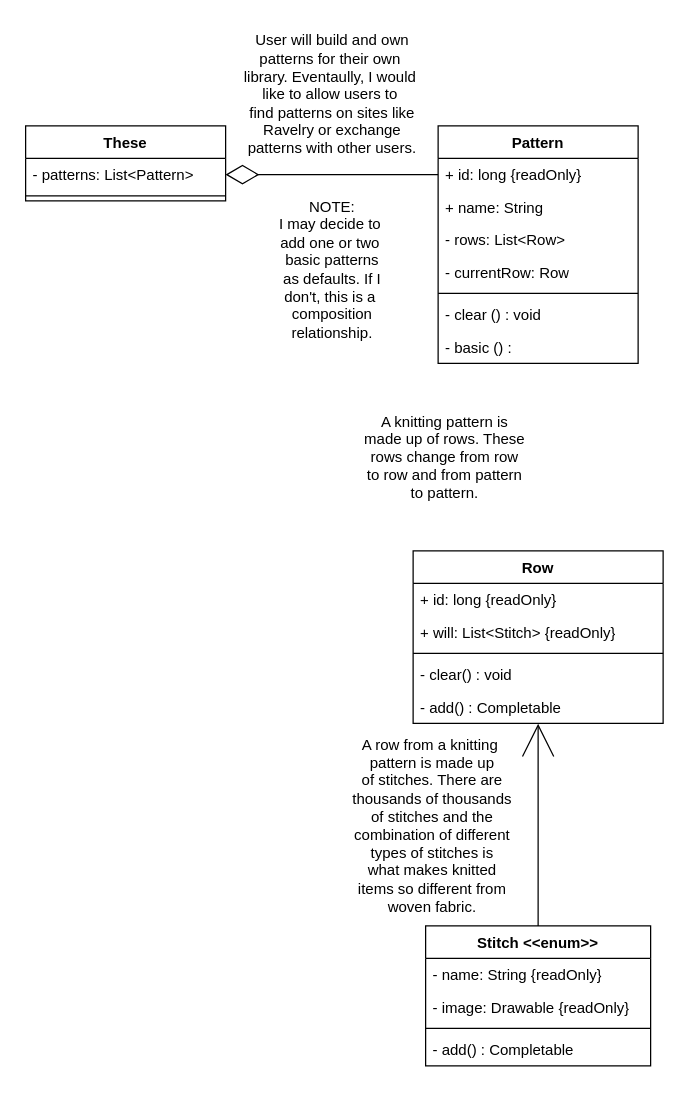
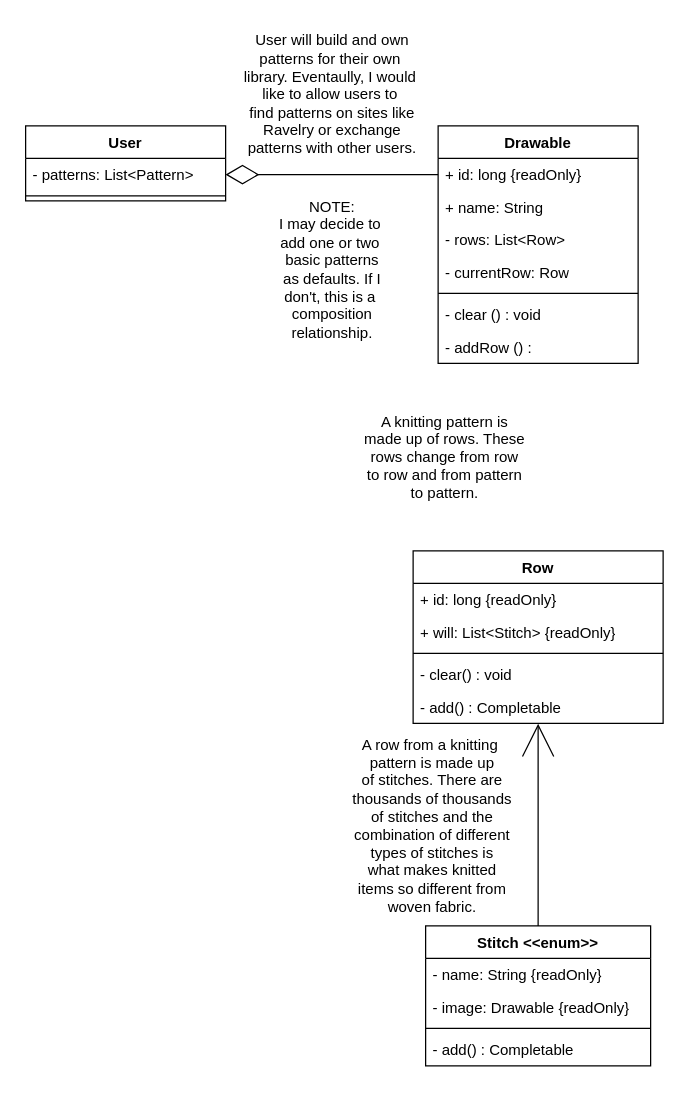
  <mxCell id="0" />
  <mxCell id="1" parent="0" />
- <mxCell id="2" value="These" style="swimlane;fontStyle=1;align=center;verticalAlign=top;childLayout=stackLayout;horizontal=1;startSize=26;horizontalStack=0;resizeParent=1;resizeParentMax=0;resizeLast=0;collapsible=1;marginBottom=0;whiteSpace=wrap;html=1;" parent="1" vertex="1"><mxGeometry x="20" y="100" width="160" height="60" as="geometry" /></mxCell>
+ <mxCell id="2" value="User" style="swimlane;fontStyle=1;align=center;verticalAlign=top;childLayout=stackLayout;horizontal=1;startSize=26;horizontalStack=0;resizeParent=1;resizeParentMax=0;resizeLast=0;collapsible=1;marginBottom=0;whiteSpace=wrap;html=1;" parent="1" vertex="1"><mxGeometry x="20" y="100" width="160" height="60" as="geometry" /></mxCell>
  <mxCell id="3" value="- patterns: List&amp;lt;Pattern&amp;gt;" style="text;strokeColor=none;fillColor=none;align=left;verticalAlign=top;spacingLeft=4;spacingRight=4;overflow=hidden;rotatable=0;points=[[0,0.5],[1,0.5]];portConstraint=eastwest;whiteSpace=wrap;html=1;" parent="2" vertex="1"><mxGeometry y="26" width="160" height="26" as="geometry" /></mxCell>
  <mxCell id="4" value="" style="line;strokeWidth=1;fillColor=none;align=left;verticalAlign=middle;spacingTop=-1;spacingLeft=3;spacingRight=3;rotatable=0;labelPosition=right;points=[];portConstraint=eastwest;strokeColor=inherit;" parent="2" vertex="1"><mxGeometry y="52" width="160" height="8" as="geometry" /></mxCell>
- <mxCell id="5" value="Pattern" style="swimlane;fontStyle=1;align=center;verticalAlign=top;childLayout=stackLayout;horizontal=1;startSize=26;horizontalStack=0;resizeParent=1;resizeParentMax=0;resizeLast=0;collapsible=1;marginBottom=0;whiteSpace=wrap;html=1;" parent="1" vertex="1"><mxGeometry x="350" y="100" width="160" height="190" as="geometry" /></mxCell>
+ <mxCell id="5" value="Drawable" style="swimlane;fontStyle=1;align=center;verticalAlign=top;childLayout=stackLayout;horizontal=1;startSize=26;horizontalStack=0;resizeParent=1;resizeParentMax=0;resizeLast=0;collapsible=1;marginBottom=0;whiteSpace=wrap;html=1;" parent="1" vertex="1"><mxGeometry x="350" y="100" width="160" height="190" as="geometry" /></mxCell>
  <mxCell id="6" value="+ id: long {readOnly}" style="text;strokeColor=none;fillColor=none;align=left;verticalAlign=top;spacingLeft=4;spacingRight=4;overflow=hidden;rotatable=0;points=[[0,0.5],[1,0.5]];portConstraint=eastwest;whiteSpace=wrap;html=1;" parent="5" vertex="1"><mxGeometry y="26" width="160" height="26" as="geometry" /></mxCell>
  <mxCell id="7" value="+ name: String" style="text;strokeColor=none;fillColor=none;align=left;verticalAlign=top;spacingLeft=4;spacingRight=4;overflow=hidden;rotatable=0;points=[[0,0.5],[1,0.5]];portConstraint=eastwest;whiteSpace=wrap;html=1;" parent="5" vertex="1"><mxGeometry y="52" width="160" height="26" as="geometry" /></mxCell>
  <mxCell id="8" value="- rows: List&amp;lt;Row&amp;gt;" style="text;strokeColor=none;fillColor=none;align=left;verticalAlign=top;spacingLeft=4;spacingRight=4;overflow=hidden;rotatable=0;points=[[0,0.5],[1,0.5]];portConstraint=eastwest;whiteSpace=wrap;html=1;" parent="5" vertex="1"><mxGeometry y="78" width="160" height="26" as="geometry" /></mxCell>
  <mxCell id="9" value="- currentRow: Row" style="text;strokeColor=none;fillColor=none;align=left;verticalAlign=top;spacingLeft=4;spacingRight=4;overflow=hidden;rotatable=0;points=[[0,0.5],[1,0.5]];portConstraint=eastwest;whiteSpace=wrap;html=1;" parent="5" vertex="1"><mxGeometry y="104" width="160" height="26" as="geometry" /></mxCell>
  <mxCell id="10" value="" style="line;strokeWidth=1;fillColor=none;align=left;verticalAlign=middle;spacingTop=-1;spacingLeft=3;spacingRight=3;rotatable=0;labelPosition=right;points=[];portConstraint=eastwest;strokeColor=inherit;" parent="5" vertex="1"><mxGeometry y="130" width="160" height="8" as="geometry" /></mxCell>
  <mxCell id="11" value="- clear () : void" style="text;strokeColor=none;fillColor=none;align=left;verticalAlign=top;spacingLeft=4;spacingRight=4;overflow=hidden;rotatable=0;points=[[0,0.5],[1,0.5]];portConstraint=eastwest;whiteSpace=wrap;html=1;" parent="5" vertex="1"><mxGeometry y="138" width="160" height="26" as="geometry" /></mxCell>
- <mxCell id="12" value="- basic () :" style="text;strokeColor=none;fillColor=none;align=left;verticalAlign=top;spacingLeft=4;spacingRight=4;overflow=hidden;rotatable=0;points=[[0,0.5],[1,0.5]];portConstraint=eastwest;whiteSpace=wrap;html=1;" parent="5" vertex="1"><mxGeometry y="164" width="160" height="26" as="geometry" /></mxCell>
+ <mxCell id="12" value="- addRow () :" style="text;strokeColor=none;fillColor=none;align=left;verticalAlign=top;spacingLeft=4;spacingRight=4;overflow=hidden;rotatable=0;points=[[0,0.5],[1,0.5]];portConstraint=eastwest;whiteSpace=wrap;html=1;" parent="5" vertex="1"><mxGeometry y="164" width="160" height="26" as="geometry" /></mxCell>
  <mxCell id="13" value="" style="endArrow=diamondThin;endFill=0;endSize=24;html=1;rounded=0;exitX=0;exitY=0.5;exitDx=0;exitDy=0;entryX=1;entryY=0.5;entryDx=0;entryDy=0;" parent="1" source="6" target="3" edge="1"><mxGeometry width="160" relative="1" as="geometry"><mxPoint x="180" y="200" as="sourcePoint" /><mxPoint x="210" y="140" as="targetPoint" /></mxGeometry></mxCell>
  <mxCell id="14" value="Row" style="swimlane;fontStyle=1;align=center;verticalAlign=top;childLayout=stackLayout;horizontal=1;startSize=26;horizontalStack=0;resizeParent=1;resizeParentMax=0;resizeLast=0;collapsible=1;marginBottom=0;whiteSpace=wrap;html=1;" parent="1" vertex="1"><mxGeometry x="330" y="440" width="200" height="138" as="geometry" /></mxCell>
  <mxCell id="15" value="+ id: long {readOnly}" style="text;strokeColor=none;fillColor=none;align=left;verticalAlign=top;spacingLeft=4;spacingRight=4;overflow=hidden;rotatable=0;points=[[0,0.5],[1,0.5]];portConstraint=eastwest;whiteSpace=wrap;html=1;" parent="14" vertex="1"><mxGeometry y="26" width="200" height="26" as="geometry" /></mxCell>
  <mxCell id="16" value="+ will: List&amp;lt;Stitch&amp;gt; {readOnly}" style="text;strokeColor=none;fillColor=none;align=left;verticalAlign=top;spacingLeft=4;spacingRight=4;overflow=hidden;rotatable=0;points=[[0,0.5],[1,0.5]];portConstraint=eastwest;whiteSpace=wrap;html=1;" parent="14" vertex="1"><mxGeometry y="52" width="200" height="26" as="geometry" /></mxCell>
  <mxCell id="17" value="" style="line;strokeWidth=1;fillColor=none;align=left;verticalAlign=middle;spacingTop=-1;spacingLeft=3;spacingRight=3;rotatable=0;labelPosition=right;points=[];portConstraint=eastwest;strokeColor=inherit;" parent="14" vertex="1"><mxGeometry y="78" width="200" height="8" as="geometry" /></mxCell>
  <mxCell id="18" value="- clear() : void" style="text;strokeColor=none;fillColor=none;align=left;verticalAlign=top;spacingLeft=4;spacingRight=4;overflow=hidden;rotatable=0;points=[[0,0.5],[1,0.5]];portConstraint=eastwest;whiteSpace=wrap;html=1;" parent="14" vertex="1"><mxGeometry y="86" width="200" height="26" as="geometry" /></mxCell>
  <mxCell id="19" value="- add() : Completable" style="text;strokeColor=none;fillColor=none;align=left;verticalAlign=top;spacingLeft=4;spacingRight=4;overflow=hidden;rotatable=0;points=[[0,0.5],[1,0.5]];portConstraint=eastwest;whiteSpace=wrap;html=1;" parent="14" vertex="1"><mxGeometry y="112" width="200" height="26" as="geometry" /></mxCell>
  <mxCell id="20" value="Stitch &amp;lt;&amp;lt;enum&amp;gt;&amp;gt;" style="swimlane;fontStyle=1;align=center;verticalAlign=top;childLayout=stackLayout;horizontal=1;startSize=26;horizontalStack=0;resizeParent=1;resizeParentMax=0;resizeLast=0;collapsible=1;marginBottom=0;whiteSpace=wrap;html=1;" parent="1" vertex="1"><mxGeometry x="340" y="740" width="180" height="112" as="geometry" /></mxCell>
  <mxCell id="21" value="- name: String {readOnly}" style="text;strokeColor=none;fillColor=none;align=left;verticalAlign=top;spacingLeft=4;spacingRight=4;overflow=hidden;rotatable=0;points=[[0,0.5],[1,0.5]];portConstraint=eastwest;whiteSpace=wrap;html=1;" parent="20" vertex="1"><mxGeometry y="26" width="180" height="26" as="geometry" /></mxCell>
  <mxCell id="22" value="- image: Drawable {readOnly}" style="text;strokeColor=none;fillColor=none;align=left;verticalAlign=top;spacingLeft=4;spacingRight=4;overflow=hidden;rotatable=0;points=[[0,0.5],[1,0.5]];portConstraint=eastwest;whiteSpace=wrap;html=1;" parent="20" vertex="1"><mxGeometry y="52" width="180" height="26" as="geometry" /></mxCell>
  <mxCell id="23" value="" style="line;strokeWidth=1;fillColor=none;align=left;verticalAlign=middle;spacingTop=-1;spacingLeft=3;spacingRight=3;rotatable=0;labelPosition=right;points=[];portConstraint=eastwest;strokeColor=inherit;" parent="20" vertex="1"><mxGeometry y="78" width="180" height="8" as="geometry" /></mxCell>
  <mxCell id="24" value="- add() : Completable" style="text;strokeColor=none;fillColor=none;align=left;verticalAlign=top;spacingLeft=4;spacingRight=4;overflow=hidden;rotatable=0;points=[[0,0.5],[1,0.5]];portConstraint=eastwest;whiteSpace=wrap;html=1;" parent="20" vertex="1"><mxGeometry y="86" width="180" height="26" as="geometry" /></mxCell>
  <mxCell id="25" value="" style="endArrow=open;endFill=0;endSize=24;html=1;rounded=0;entryX=0.5;entryY=1.015;entryDx=0;entryDy=0;entryPerimeter=0;exitX=0.5;exitY=0;exitDx=0;exitDy=0;" parent="1" source="20" target="19" edge="1"><mxGeometry width="160" relative="1" as="geometry"><mxPoint x="180" y="710" as="sourcePoint" /><mxPoint x="340" y="710" as="targetPoint" /></mxGeometry></mxCell>
  <mxCell id="26" value="NOTE:&lt;div&gt;I may decide to&amp;nbsp;&lt;br&gt;add one or two&amp;nbsp;&lt;br&gt;basic patterns&lt;br&gt;as defaults. If I&lt;div&gt;don't, this is a&amp;nbsp;&lt;/div&gt;&lt;div&gt;composition&lt;/div&gt;&lt;div&gt;relationship.&lt;/div&gt;&lt;/div&gt;" style="text;html=1;align=center;verticalAlign=middle;resizable=0;points=[];autosize=1;strokeColor=none;fillColor=none;" parent="1" vertex="1"><mxGeometry x="210" y="150" width="110" height="130" as="geometry" /></mxCell>
  <mxCell id="27" value="A knitting pattern is&lt;div&gt;made up of rows. These&lt;/div&gt;&lt;div&gt;rows change from row&lt;/div&gt;&lt;div&gt;to row and from pattern&lt;/div&gt;&lt;div&gt;to pattern.&lt;/div&gt;" style="text;html=1;align=center;verticalAlign=middle;resizable=0;points=[];autosize=1;strokeColor=none;fillColor=none;" parent="1" vertex="1"><mxGeometry x="280" y="320" width="150" height="90" as="geometry" /></mxCell>
  <mxCell id="28" value="A row from a knitting&amp;nbsp;&lt;div&gt;pattern is made up&lt;/div&gt;&lt;div&gt;of stitches. There are&lt;/div&gt;&lt;div&gt;thousands of thousands&lt;/div&gt;&lt;div&gt;of stitches and the&lt;/div&gt;&lt;div&gt;combination of different&lt;/div&gt;&lt;div&gt;types of stitches is&lt;/div&gt;&lt;div&gt;what makes knitted&lt;/div&gt;&lt;div&gt;items so different from&lt;/div&gt;&lt;div&gt;woven fabric.&lt;/div&gt;" style="text;html=1;align=center;verticalAlign=middle;resizable=0;points=[];autosize=1;strokeColor=none;fillColor=none;" parent="1" vertex="1"><mxGeometry x="270" y="580" width="150" height="160" as="geometry" /></mxCell>
  <mxCell id="29" value="User will build and own&lt;div&gt;patterns for their own&amp;nbsp;&lt;/div&gt;&lt;div&gt;library.&amp;nbsp;&lt;span style=&quot;background-color: initial;&quot;&gt;Eventaully, I would&amp;nbsp;&lt;/span&gt;&lt;/div&gt;&lt;div&gt;&lt;span style=&quot;background-color: initial;&quot;&gt;like to allow users to&amp;nbsp;&lt;/span&gt;&lt;/div&gt;&lt;div&gt;&lt;span style=&quot;background-color: initial;&quot;&gt;find patterns on sites like&lt;/span&gt;&lt;/div&gt;&lt;div&gt;&lt;span style=&quot;background-color: initial;&quot;&gt;Ravelry or exchange&lt;/span&gt;&lt;/div&gt;&lt;div&gt;&lt;span style=&quot;background-color: initial;&quot;&gt;patterns with other users.&lt;/span&gt;&lt;/div&gt;" style="text;html=1;align=center;verticalAlign=middle;resizable=0;points=[];autosize=1;strokeColor=none;fillColor=none;" parent="1" vertex="1"><mxGeometry x="185" y="20" width="160" height="110" as="geometry" /></mxCell>
